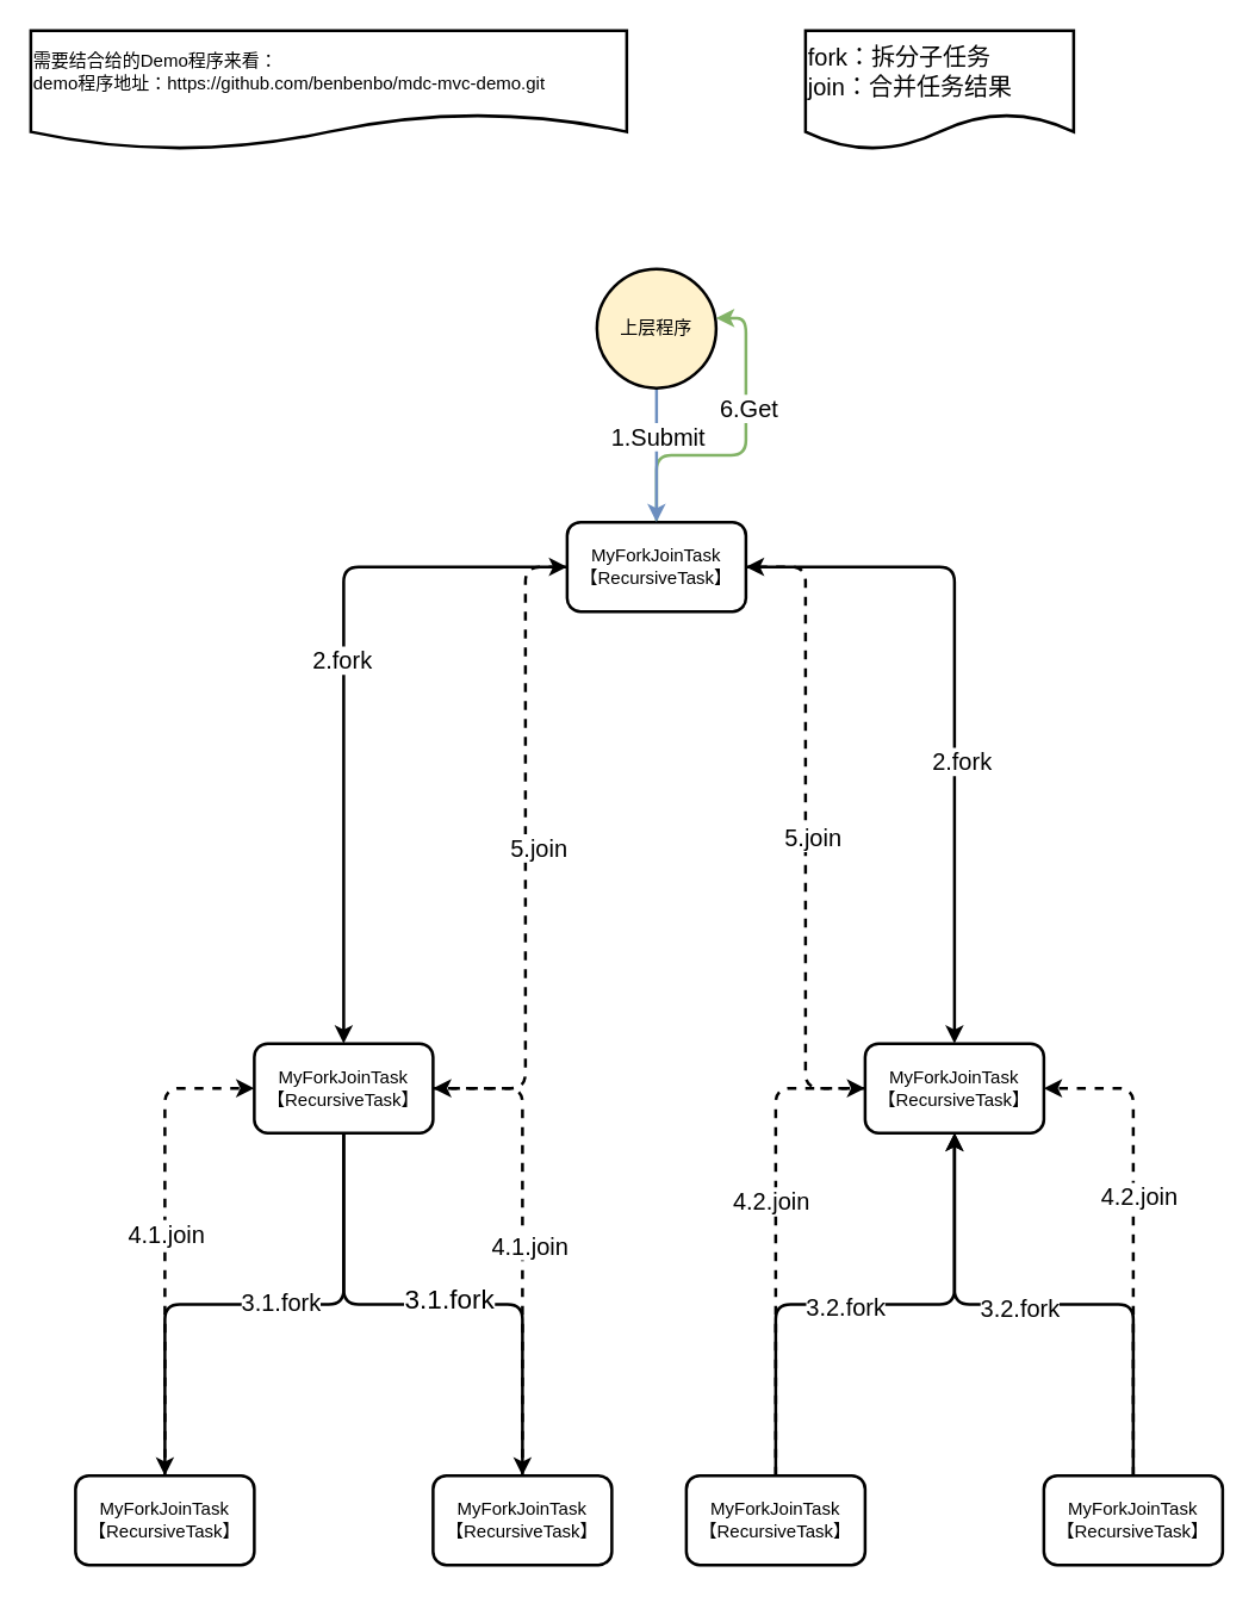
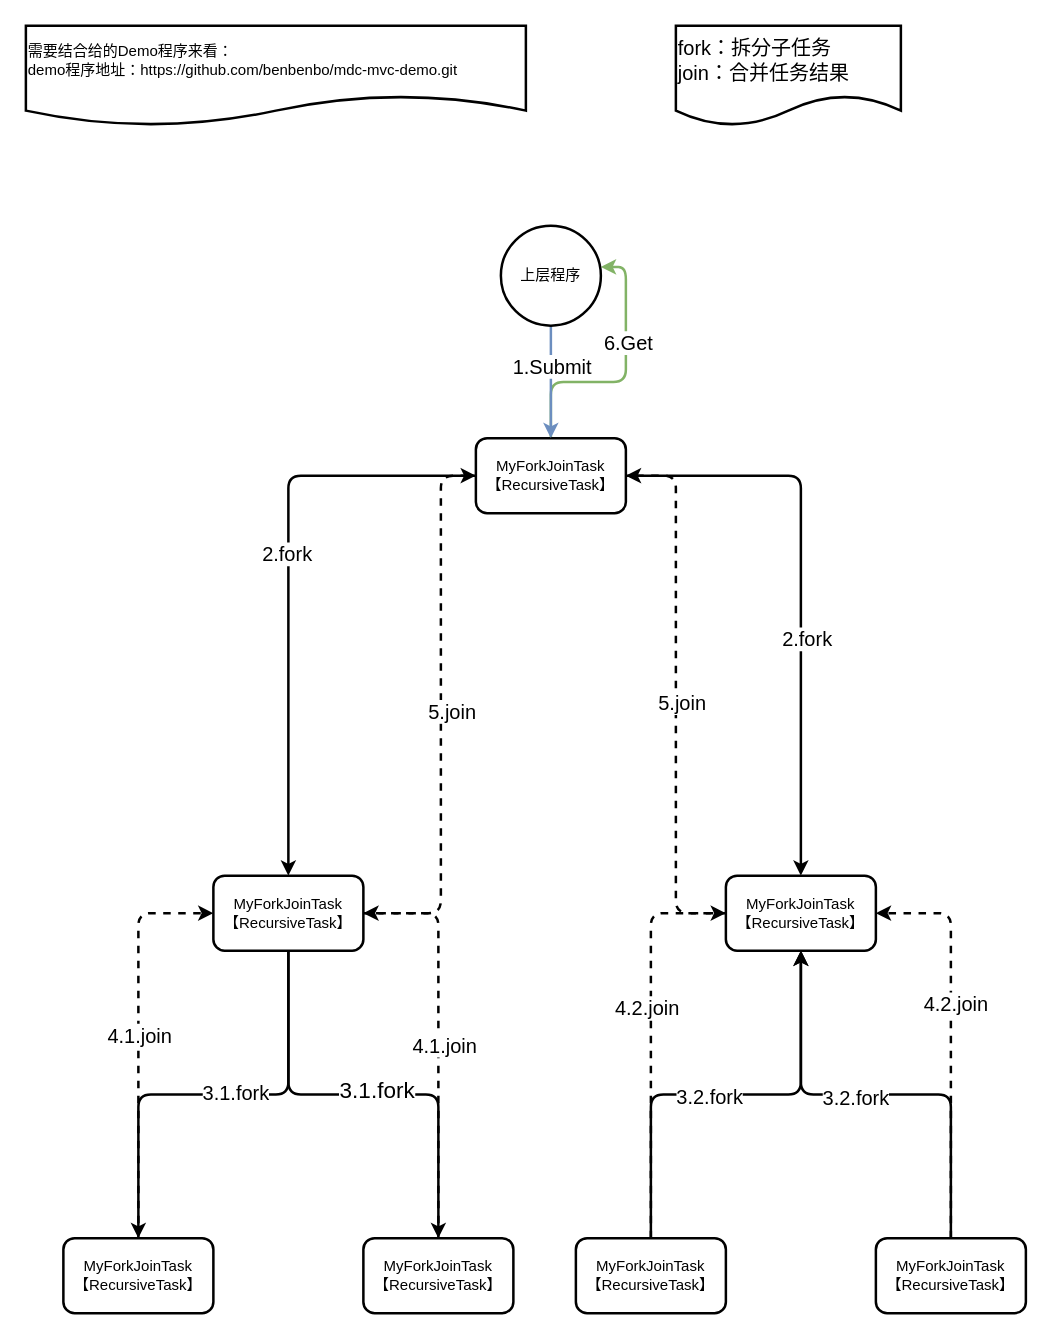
  <mxCell id="0" />
  <mxCell id="1" parent="0" />
  <mxCell id="2" value="需要结合给的Demo程序来看：&lt;br&gt;demo程序地址：https://github.com/benbenbo/mdc-mvc-demo.git" style="shape=document;whiteSpace=wrap;html=1;boundedLbl=1;strokeWidth=2;rounded=1;align=left;" vertex="1" parent="1"><mxGeometry x="20" y="20" width="400" height="80" as="geometry" /></mxCell>
  <mxCell id="3" style="edgeStyle=orthogonalEdgeStyle;rounded=1;orthogonalLoop=1;jettySize=auto;html=1;strokeWidth=2;" edge="1" parent="1" source="9" target="15"><mxGeometry relative="1" as="geometry" /></mxCell>
  <mxCell id="4" value="2.fork" style="edgeLabel;html=1;align=center;verticalAlign=middle;resizable=0;points=[];fontSize=16;" vertex="1" connectable="0" parent="3"><mxGeometry x="-0.096" y="-2" relative="1" as="geometry"><mxPoint as="offset" /></mxGeometry></mxCell>
  <mxCell id="5" style="edgeStyle=orthogonalEdgeStyle;rounded=1;orthogonalLoop=1;jettySize=auto;html=1;entryX=0.5;entryY=0;entryDx=0;entryDy=0;strokeWidth=2;" edge="1" parent="1" source="9" target="18"><mxGeometry relative="1" as="geometry" /></mxCell>
  <mxCell id="6" value="2.fork" style="edgeLabel;html=1;align=center;verticalAlign=middle;resizable=0;points=[];fontSize=16;" vertex="1" connectable="0" parent="5"><mxGeometry x="0.174" y="4" relative="1" as="geometry"><mxPoint as="offset" /></mxGeometry></mxCell>
  <mxCell id="7" style="edgeStyle=orthogonalEdgeStyle;rounded=1;orthogonalLoop=1;jettySize=auto;html=1;entryX=1;entryY=0.413;entryDx=0;entryDy=0;entryPerimeter=0;fontSize=16;strokeWidth=2;fillColor=#d5e8d4;strokeColor=#82b366;" edge="1" parent="1" source="9" target="12"><mxGeometry relative="1" as="geometry" /></mxCell>
  <mxCell id="8" value="6.Get" style="edgeLabel;html=1;align=center;verticalAlign=middle;resizable=0;points=[];fontSize=16;" vertex="1" connectable="0" parent="7"><mxGeometry x="0.263" y="-1" relative="1" as="geometry"><mxPoint as="offset" /></mxGeometry></mxCell>
  <mxCell id="9" value="MyForkJoinTask【RecursiveTask】" style="whiteSpace=wrap;html=1;strokeWidth=2;rounded=1;" vertex="1" parent="1"><mxGeometry x="380" y="350" width="120" height="60" as="geometry" /></mxCell>
  <mxCell id="10" style="edgeStyle=orthogonalEdgeStyle;orthogonalLoop=1;jettySize=auto;html=1;strokeWidth=2;fillColor=#dae8fc;strokeColor=#6c8ebf;" edge="1" parent="1" source="12" target="9"><mxGeometry relative="1" as="geometry" /></mxCell>
  <mxCell id="11" value="1.Submit" style="edgeLabel;html=1;align=center;verticalAlign=middle;resizable=0;points=[];fontSize=16;" vertex="1" connectable="0" parent="10"><mxGeometry x="-0.292" relative="1" as="geometry"><mxPoint as="offset" /></mxGeometry></mxCell>
- <mxCell id="12" value="上层程序" style="ellipse;whiteSpace=wrap;html=1;aspect=fixed;strokeWidth=2;rounded=1;fillColor=#fff2cc;" vertex="1" parent="1"><mxGeometry x="400" y="180" width="80" height="80" as="geometry" /></mxCell>
+ <mxCell id="12" value="上层程序" style="ellipse;whiteSpace=wrap;html=1;aspect=fixed;strokeWidth=2;rounded=1;" vertex="1" parent="1"><mxGeometry x="400" y="180" width="80" height="80" as="geometry" /></mxCell>
  <mxCell id="13" style="edgeStyle=orthogonalEdgeStyle;rounded=1;orthogonalLoop=1;jettySize=auto;html=1;entryX=0;entryY=0.5;entryDx=0;entryDy=0;strokeWidth=2;dashed=1;" edge="1" parent="1" source="15" target="9"><mxGeometry relative="1" as="geometry"><Array as="points"><mxPoint x="352" y="730" /><mxPoint x="352" y="380" /></Array></mxGeometry></mxCell>
  <mxCell id="14" value="5.join" style="edgeLabel;html=1;align=center;verticalAlign=middle;resizable=0;points=[];fontSize=16;" vertex="1" connectable="0" parent="13"><mxGeometry x="0.02" relative="1" as="geometry"><mxPoint x="8" as="offset" /></mxGeometry></mxCell>
  <mxCell id="15" value="&lt;span&gt;MyForkJoinTask【RecursiveTask】&lt;/span&gt;" style="rounded=1;whiteSpace=wrap;html=1;strokeWidth=2;" vertex="1" parent="1"><mxGeometry x="170" y="700" width="120" height="60" as="geometry" /></mxCell>
  <mxCell id="16" style="edgeStyle=orthogonalEdgeStyle;rounded=1;orthogonalLoop=1;jettySize=auto;html=1;entryX=1;entryY=0.5;entryDx=0;entryDy=0;strokeWidth=2;dashed=1;" edge="1" parent="1" source="18" target="9"><mxGeometry relative="1" as="geometry" /></mxCell>
  <mxCell id="17" value="5.join" style="edgeLabel;html=1;align=center;verticalAlign=middle;resizable=0;points=[];fontSize=16;" vertex="1" connectable="0" parent="16"><mxGeometry x="-0.03" y="-4" relative="1" as="geometry"><mxPoint as="offset" /></mxGeometry></mxCell>
  <mxCell id="18" value="&lt;span&gt;MyForkJoinTask【RecursiveTask】&lt;/span&gt;" style="rounded=1;whiteSpace=wrap;html=1;strokeWidth=2;" vertex="1" parent="1"><mxGeometry x="580" y="700" width="120" height="60" as="geometry" /></mxCell>
  <mxCell id="19" style="edgeStyle=orthogonalEdgeStyle;rounded=1;orthogonalLoop=1;jettySize=auto;html=1;strokeWidth=2;exitX=0.5;exitY=1;exitDx=0;exitDy=0;" edge="1" parent="1" source="15" target="26"><mxGeometry relative="1" as="geometry"><mxPoint x="230" y="880" as="sourcePoint" /></mxGeometry></mxCell>
  <mxCell id="20" value="3.1.fork" style="edgeLabel;html=1;align=center;verticalAlign=middle;resizable=0;points=[];fontSize=16;" vertex="1" connectable="0" parent="19"><mxGeometry x="-0.096" y="-2" relative="1" as="geometry"><mxPoint as="offset" /></mxGeometry></mxCell>
  <mxCell id="21" style="edgeStyle=orthogonalEdgeStyle;rounded=1;orthogonalLoop=1;jettySize=auto;html=1;entryX=0.5;entryY=0;entryDx=0;entryDy=0;strokeWidth=2;exitX=0.5;exitY=1;exitDx=0;exitDy=0;" edge="1" parent="1" source="15" target="29"><mxGeometry relative="1" as="geometry"><mxPoint x="230" y="880" as="sourcePoint" /></mxGeometry></mxCell>
  <mxCell id="22" value="3.1.fork" style="edgeLabel;html=1;align=center;verticalAlign=middle;resizable=0;points=[];fontSize=18;" vertex="1" connectable="0" parent="21"><mxGeometry x="0.174" y="4" relative="1" as="geometry"><mxPoint x="-20" as="offset" /></mxGeometry></mxCell>
  <mxCell id="23" style="edgeStyle=orthogonalEdgeStyle;rounded=1;orthogonalLoop=1;jettySize=auto;html=1;entryX=0;entryY=0.5;entryDx=0;entryDy=0;strokeWidth=2;dashed=1;" edge="1" parent="1" source="26" target="15"><mxGeometry relative="1" as="geometry"><mxPoint x="170" y="850" as="targetPoint" /></mxGeometry></mxCell>
  <mxCell id="24" value="join" style="edgeLabel;html=1;align=center;verticalAlign=middle;resizable=0;points=[];" vertex="1" connectable="0" parent="23"><mxGeometry x="0.02" relative="1" as="geometry"><mxPoint as="offset" /></mxGeometry></mxCell>
  <mxCell id="25" value="4.1.join" style="edgeLabel;html=1;align=center;verticalAlign=middle;resizable=0;points=[];fontSize=16;" vertex="1" connectable="0" parent="23"><mxGeometry x="0.02" relative="1" as="geometry"><mxPoint as="offset" /></mxGeometry></mxCell>
  <mxCell id="26" value="&lt;span&gt;MyForkJoinTask【RecursiveTask】&lt;/span&gt;" style="rounded=1;whiteSpace=wrap;html=1;strokeWidth=2;" vertex="1" parent="1"><mxGeometry x="50" y="990" width="120" height="60" as="geometry" /></mxCell>
  <mxCell id="27" style="edgeStyle=orthogonalEdgeStyle;rounded=1;orthogonalLoop=1;jettySize=auto;html=1;entryX=1;entryY=0.5;entryDx=0;entryDy=0;strokeWidth=2;dashed=1;" edge="1" parent="1" source="29" target="15"><mxGeometry relative="1" as="geometry"><mxPoint x="290" y="850" as="targetPoint" /></mxGeometry></mxCell>
  <mxCell id="28" value="4.1.join" style="edgeLabel;html=1;align=center;verticalAlign=middle;resizable=0;points=[];fontSize=16;" vertex="1" connectable="0" parent="27"><mxGeometry x="-0.03" y="-4" relative="1" as="geometry"><mxPoint as="offset" /></mxGeometry></mxCell>
  <mxCell id="29" value="&lt;span&gt;MyForkJoinTask【RecursiveTask】&lt;/span&gt;" style="rounded=1;whiteSpace=wrap;html=1;strokeWidth=2;" vertex="1" parent="1"><mxGeometry x="290" y="990" width="120" height="60" as="geometry" /></mxCell>
  <mxCell id="30" style="edgeStyle=orthogonalEdgeStyle;rounded=1;orthogonalLoop=1;jettySize=auto;html=1;entryX=0;entryY=0.5;entryDx=0;entryDy=0;strokeWidth=2;dashed=1;" edge="1" parent="1" source="34" target="18"><mxGeometry relative="1" as="geometry" /></mxCell>
  <mxCell id="31" value="4.2.join" style="edgeLabel;html=1;align=center;verticalAlign=middle;resizable=0;points=[];fontSize=16;" vertex="1" connectable="0" parent="30"><mxGeometry x="0.154" y="4" relative="1" as="geometry"><mxPoint as="offset" /></mxGeometry></mxCell>
  <mxCell id="32" style="edgeStyle=orthogonalEdgeStyle;rounded=1;orthogonalLoop=1;jettySize=auto;html=1;entryX=0.5;entryY=1;entryDx=0;entryDy=0;strokeWidth=2;" edge="1" parent="1" source="34" target="18"><mxGeometry relative="1" as="geometry" /></mxCell>
  <mxCell id="33" value="3.2.fork" style="edgeLabel;html=1;align=center;verticalAlign=middle;resizable=0;points=[];fontSize=16;" vertex="1" connectable="0" parent="32"><mxGeometry x="-0.08" relative="1" as="geometry"><mxPoint y="1" as="offset" /></mxGeometry></mxCell>
  <mxCell id="34" value="&lt;span&gt;MyForkJoinTask【RecursiveTask】&lt;/span&gt;" style="rounded=1;whiteSpace=wrap;html=1;strokeWidth=2;" vertex="1" parent="1"><mxGeometry x="460" y="990" width="120" height="60" as="geometry" /></mxCell>
  <mxCell id="35" style="edgeStyle=orthogonalEdgeStyle;rounded=1;orthogonalLoop=1;jettySize=auto;html=1;entryX=0.5;entryY=1;entryDx=0;entryDy=0;strokeWidth=2;" edge="1" parent="1" source="39" target="18"><mxGeometry relative="1" as="geometry" /></mxCell>
  <mxCell id="36" value="3.2.fork" style="edgeLabel;html=1;align=center;verticalAlign=middle;resizable=0;points=[];fontSize=16;" vertex="1" connectable="0" parent="35"><mxGeometry x="0.103" y="2" relative="1" as="geometry"><mxPoint x="1" as="offset" /></mxGeometry></mxCell>
  <mxCell id="37" style="edgeStyle=orthogonalEdgeStyle;rounded=1;orthogonalLoop=1;jettySize=auto;html=1;entryX=1;entryY=0.5;entryDx=0;entryDy=0;strokeWidth=2;dashed=1;" edge="1" parent="1" source="39" target="18"><mxGeometry relative="1" as="geometry" /></mxCell>
  <mxCell id="38" value="4.2.join" style="edgeLabel;html=1;align=center;verticalAlign=middle;resizable=0;points=[];fontSize=16;" vertex="1" connectable="0" parent="37"><mxGeometry x="0.172" y="-3" relative="1" as="geometry"><mxPoint as="offset" /></mxGeometry></mxCell>
  <mxCell id="39" value="&lt;span&gt;MyForkJoinTask【RecursiveTask】&lt;/span&gt;" style="rounded=1;whiteSpace=wrap;html=1;strokeWidth=2;" vertex="1" parent="1"><mxGeometry x="700" y="990" width="120" height="60" as="geometry" /></mxCell>
  <mxCell id="40" value="fork：拆分子任务&lt;br&gt;join：合并任务结果" style="shape=document;whiteSpace=wrap;html=1;boundedLbl=1;rounded=1;fontSize=16;strokeWidth=2;align=left;" vertex="1" parent="1"><mxGeometry x="540" y="20" width="180" height="80" as="geometry" /></mxCell>
